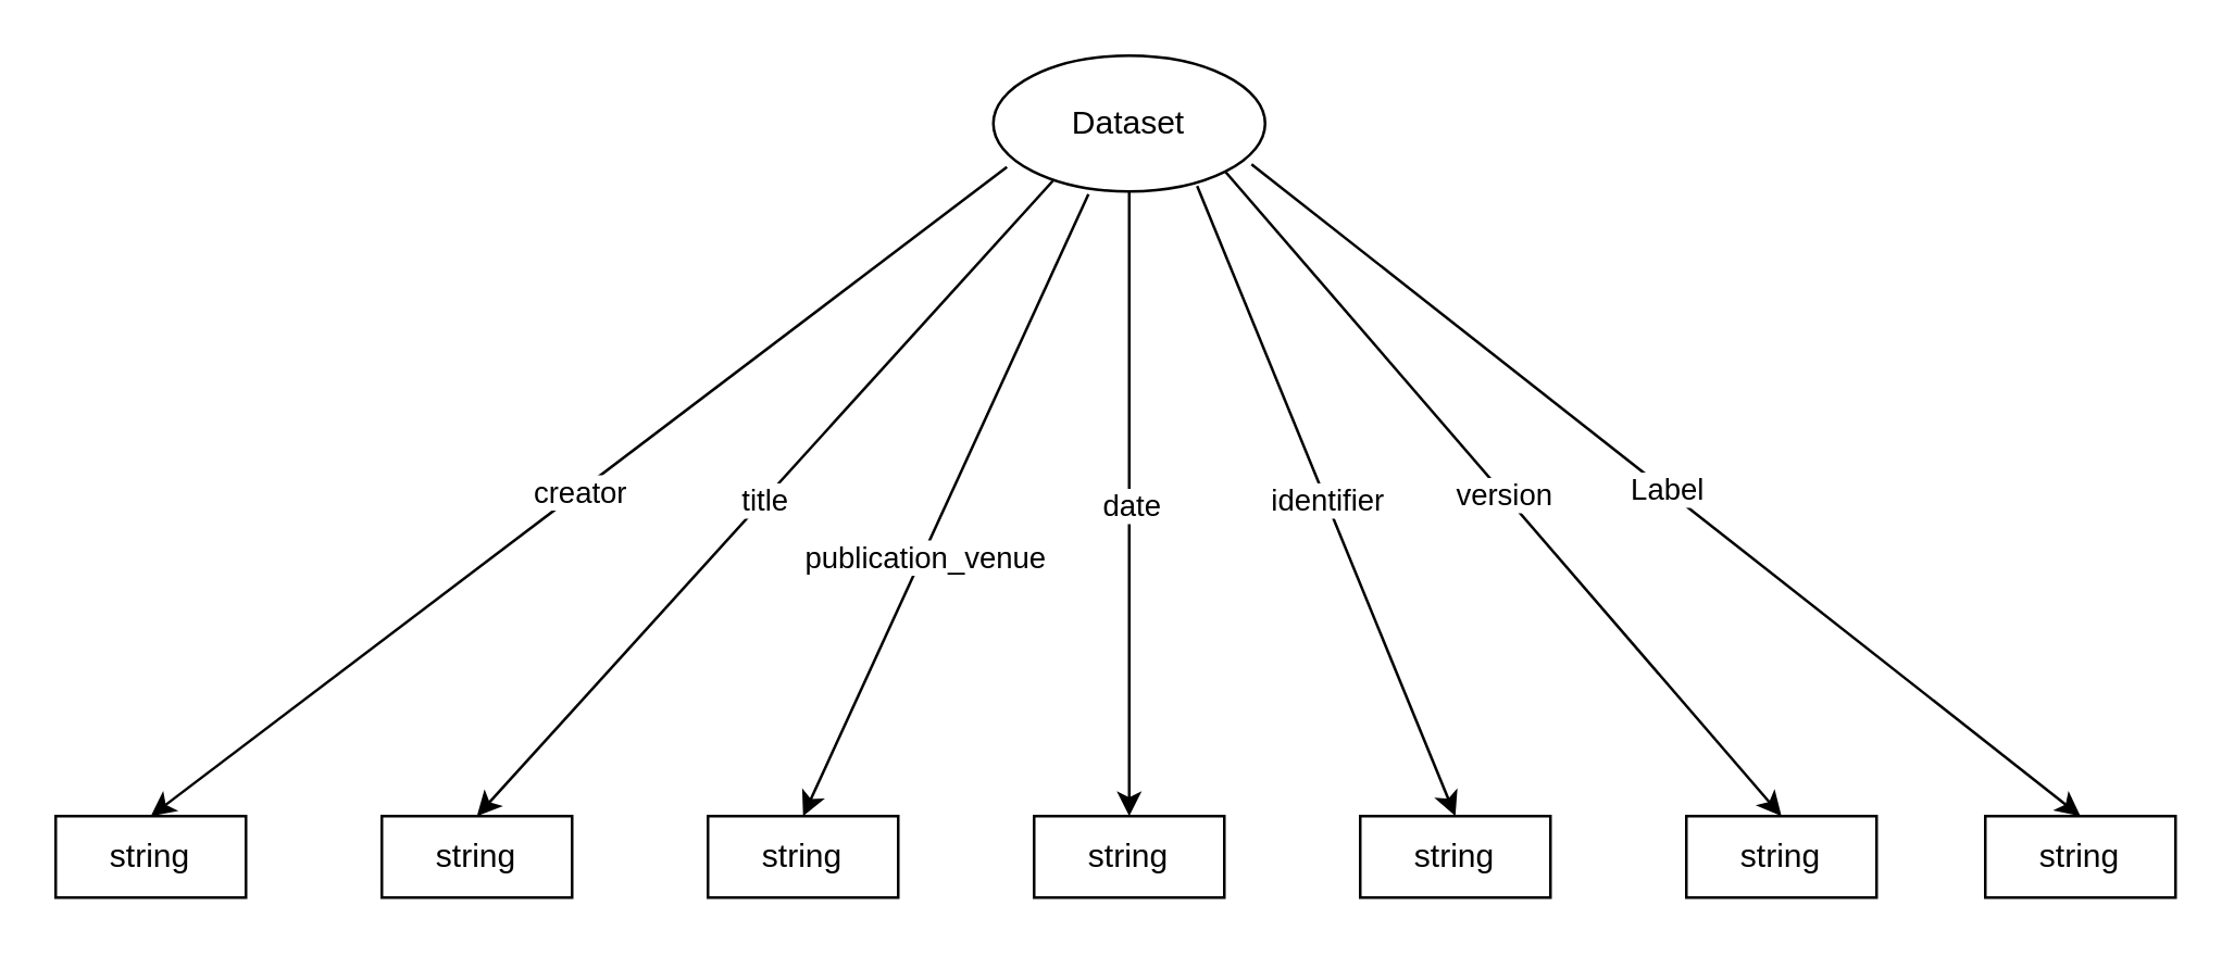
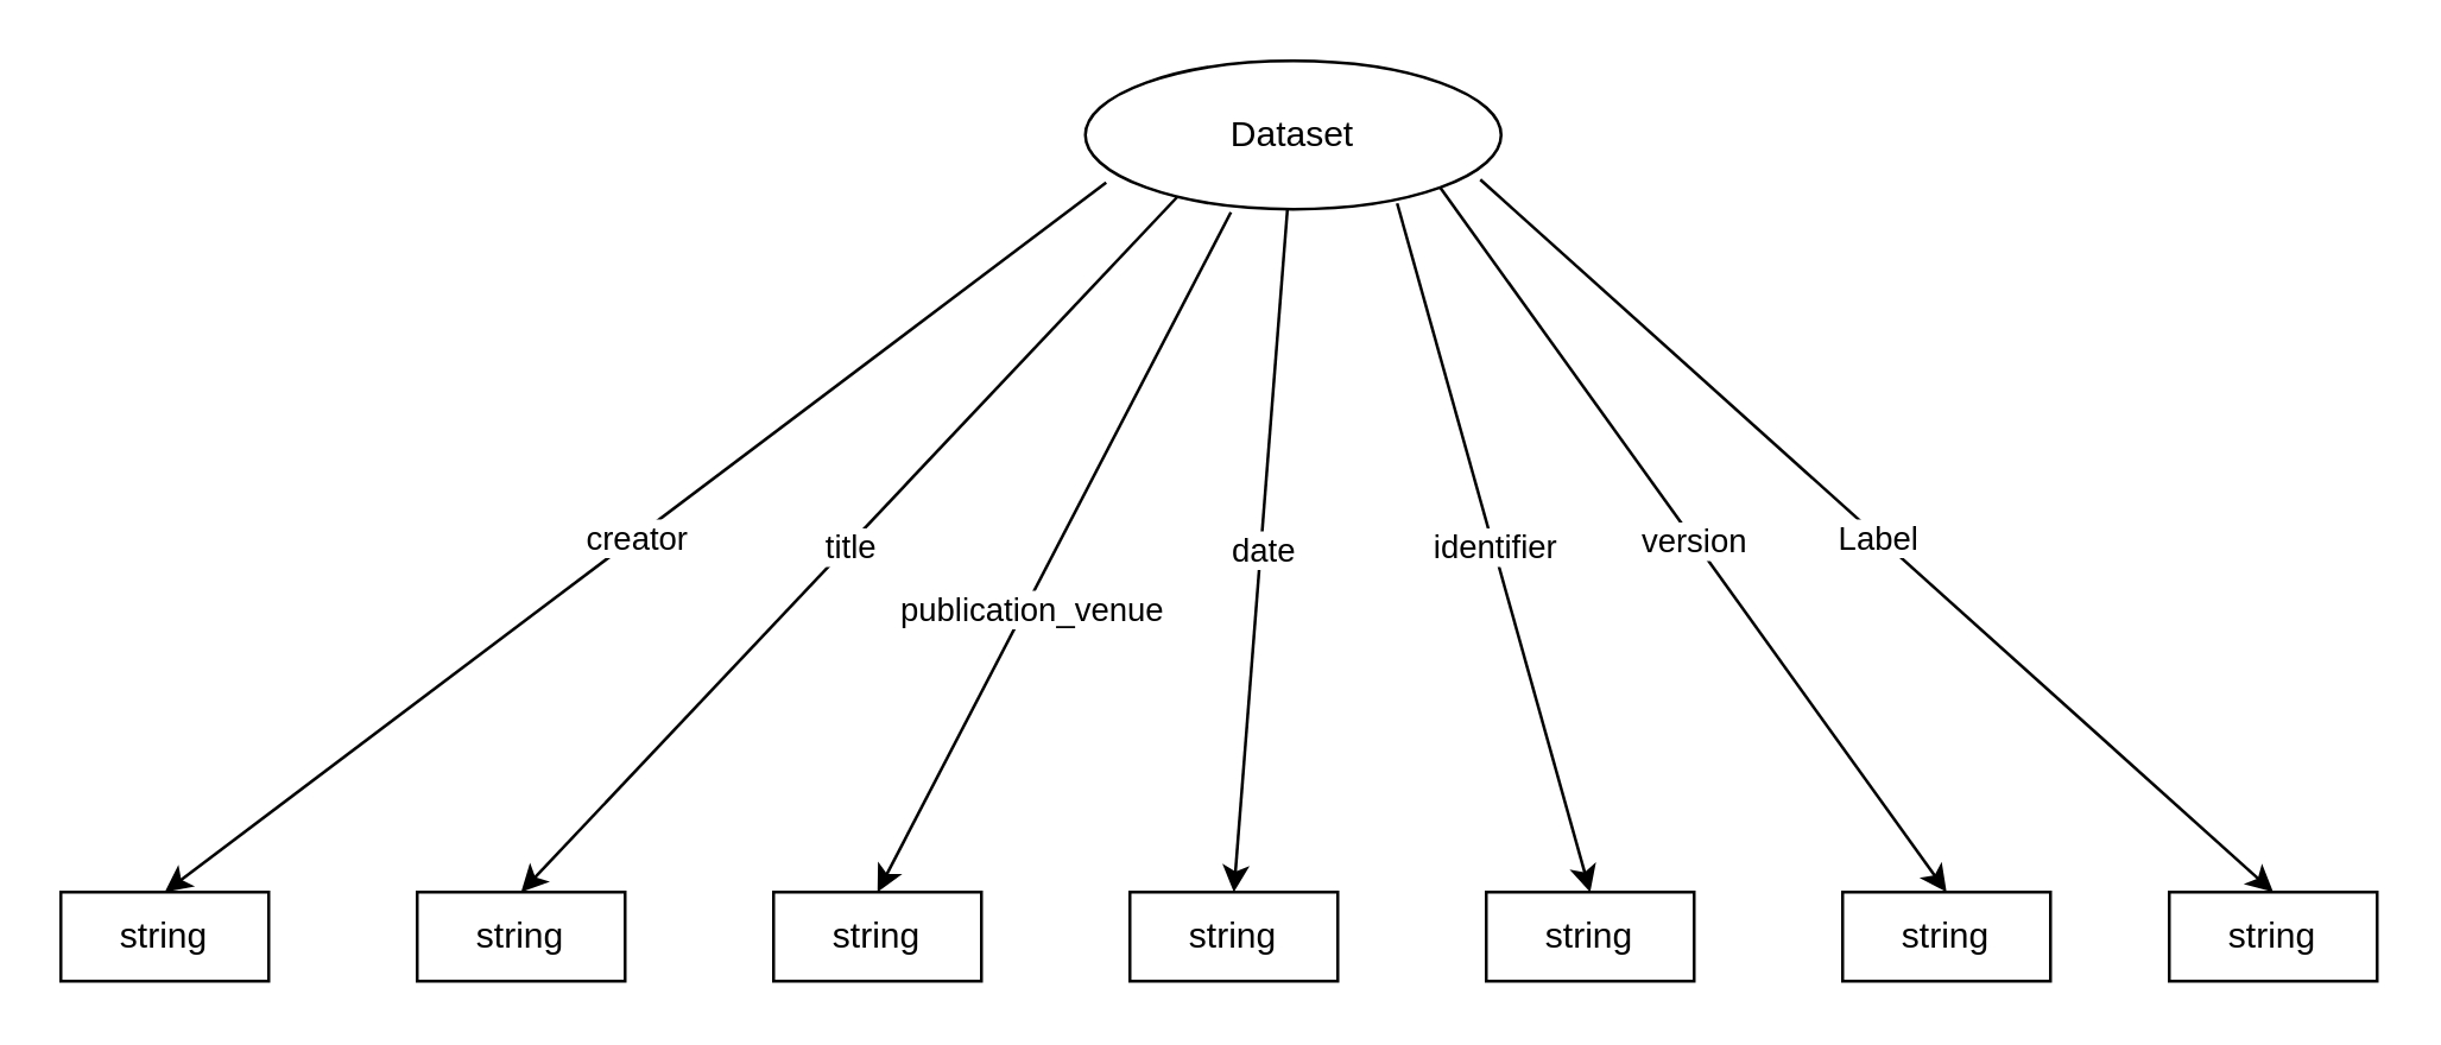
  <mxCell id="0" />
  <mxCell id="1" parent="0" />
- <mxCell id="2" value="Dataset" style="ellipse;whiteSpace=wrap;html=1;" vertex="1" parent="1"><mxGeometry x="365" y="20" width="100" height="50" as="geometry" /></mxCell>
+ <mxCell id="2" value="Dataset" style="ellipse;whiteSpace=wrap;html=1;" vertex="1" parent="1"><mxGeometry x="365" y="20" width="140" height="50" as="geometry" /></mxCell>
  <mxCell id="3" value="string" style="rounded=0;whiteSpace=wrap;html=1;" vertex="1" parent="1"><mxGeometry x="20" y="300" width="70" height="30" as="geometry" /></mxCell>
  <mxCell id="4" value="" style="endArrow=classic;html=1;entryX=0.5;entryY=0;entryDx=0;entryDy=0;exitX=0.05;exitY=0.82;exitDx=0;exitDy=0;exitPerimeter=0;" edge="1" parent="1" source="2" target="3"><mxGeometry relative="1" as="geometry"><mxPoint x="380" y="71" as="sourcePoint" /><mxPoint x="460" y="360" as="targetPoint" /></mxGeometry></mxCell>
  <mxCell id="5" value="creator" style="edgeLabel;resizable=0;html=1;align=center;verticalAlign=middle;" connectable="0" vertex="1" parent="4"><mxGeometry relative="1" as="geometry" /></mxCell>
  <mxCell id="6" value="string" style="rounded=0;whiteSpace=wrap;html=1;" vertex="1" parent="1"><mxGeometry x="140" y="300" width="70" height="30" as="geometry" /></mxCell>
  <mxCell id="7" value="string" style="rounded=0;whiteSpace=wrap;html=1;" vertex="1" parent="1"><mxGeometry x="260" y="300" width="70" height="30" as="geometry" /></mxCell>
  <mxCell id="8" value="string" style="rounded=0;whiteSpace=wrap;html=1;" vertex="1" parent="1"><mxGeometry x="380" y="300" width="70" height="30" as="geometry" /></mxCell>
  <mxCell id="9" value="string" style="rounded=0;whiteSpace=wrap;html=1;" vertex="1" parent="1"><mxGeometry x="500" y="300" width="70" height="30" as="geometry" /></mxCell>
  <mxCell id="10" value="string" style="rounded=0;whiteSpace=wrap;html=1;" vertex="1" parent="1"><mxGeometry x="620" y="300" width="70" height="30" as="geometry" /></mxCell>
  <mxCell id="11" value="" style="endArrow=classic;html=1;exitX=0.22;exitY=0.92;exitDx=0;exitDy=0;exitPerimeter=0;entryX=0.5;entryY=0;entryDx=0;entryDy=0;" edge="1" parent="1" source="2" target="6"><mxGeometry relative="1" as="geometry"><mxPoint x="360" y="360" as="sourcePoint" /><mxPoint x="460" y="360" as="targetPoint" /></mxGeometry></mxCell>
  <mxCell id="12" value="title" style="edgeLabel;resizable=0;html=1;align=center;verticalAlign=middle;" connectable="0" vertex="1" parent="11"><mxGeometry relative="1" as="geometry" /></mxCell>
  <mxCell id="13" value="" style="endArrow=classic;html=1;entryX=0.5;entryY=0;entryDx=0;entryDy=0;exitX=0.35;exitY=1.02;exitDx=0;exitDy=0;exitPerimeter=0;" edge="1" parent="1" source="2" target="7"><mxGeometry relative="1" as="geometry"><mxPoint x="401" y="82" as="sourcePoint" /><mxPoint x="460" y="360" as="targetPoint" /></mxGeometry></mxCell>
  <mxCell id="14" value="publication_venue" style="edgeLabel;resizable=0;html=1;align=center;verticalAlign=middle;" connectable="0" vertex="1" parent="13"><mxGeometry relative="1" as="geometry"><mxPoint x="-8.09" y="19.18" as="offset" /></mxGeometry></mxCell>
  <mxCell id="15" value="" style="endArrow=classic;html=1;entryX=0.5;entryY=0;entryDx=0;entryDy=0;" edge="1" parent="1" source="2" target="8"><mxGeometry relative="1" as="geometry"><mxPoint x="360" y="360" as="sourcePoint" /><mxPoint x="460" y="360" as="targetPoint" /></mxGeometry></mxCell>
  <mxCell id="16" value="date" style="edgeLabel;resizable=0;html=1;align=center;verticalAlign=middle;" connectable="0" vertex="1" parent="15"><mxGeometry relative="1" as="geometry" /></mxCell>
  <mxCell id="17" value="" style="endArrow=classic;html=1;exitX=0.75;exitY=0.96;exitDx=0;exitDy=0;exitPerimeter=0;entryX=0.5;entryY=0;entryDx=0;entryDy=0;" edge="1" parent="1" source="2" target="9"><mxGeometry relative="1" as="geometry"><mxPoint x="360" y="360" as="sourcePoint" /><mxPoint x="460" y="360" as="targetPoint" /></mxGeometry></mxCell>
  <mxCell id="18" value="identifier" style="edgeLabel;resizable=0;html=1;align=center;verticalAlign=middle;" connectable="0" vertex="1" parent="17"><mxGeometry relative="1" as="geometry" /></mxCell>
  <mxCell id="19" value="" style="endArrow=classic;html=1;exitX=1;exitY=1;exitDx=0;exitDy=0;entryX=0.5;entryY=0;entryDx=0;entryDy=0;" edge="1" parent="1" source="2" target="10"><mxGeometry relative="1" as="geometry"><mxPoint x="360" y="360" as="sourcePoint" /><mxPoint x="460" y="360" as="targetPoint" /></mxGeometry></mxCell>
  <mxCell id="20" value="version" style="edgeLabel;resizable=0;html=1;align=center;verticalAlign=middle;" connectable="0" vertex="1" parent="19"><mxGeometry relative="1" as="geometry" /></mxCell>
  <mxCell id="21" value="string" style="rounded=0;whiteSpace=wrap;html=1;" vertex="1" parent="1"><mxGeometry x="730" y="300" width="70" height="30" as="geometry" /></mxCell>
  <mxCell id="22" value="" style="endArrow=classic;html=1;entryX=0.5;entryY=0;entryDx=0;entryDy=0;exitX=0.95;exitY=0.8;exitDx=0;exitDy=0;exitPerimeter=0;" edge="1" parent="1" source="2" target="21"><mxGeometry relative="1" as="geometry"><mxPoint x="610" y="110" as="sourcePoint" /><mxPoint x="460" y="360" as="targetPoint" /></mxGeometry></mxCell>
  <mxCell id="23" value="Label" style="edgeLabel;resizable=0;html=1;align=center;verticalAlign=middle;" connectable="0" vertex="1" parent="22"><mxGeometry relative="1" as="geometry" /></mxCell>
